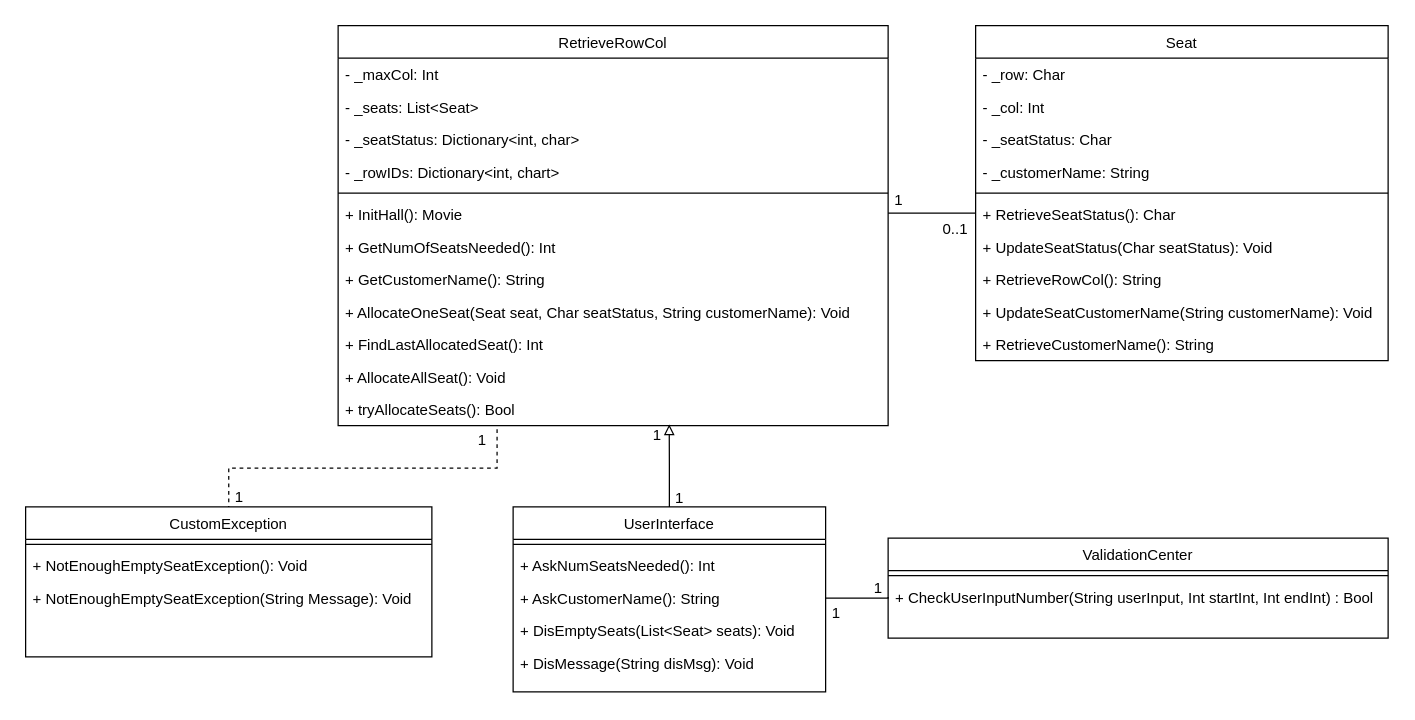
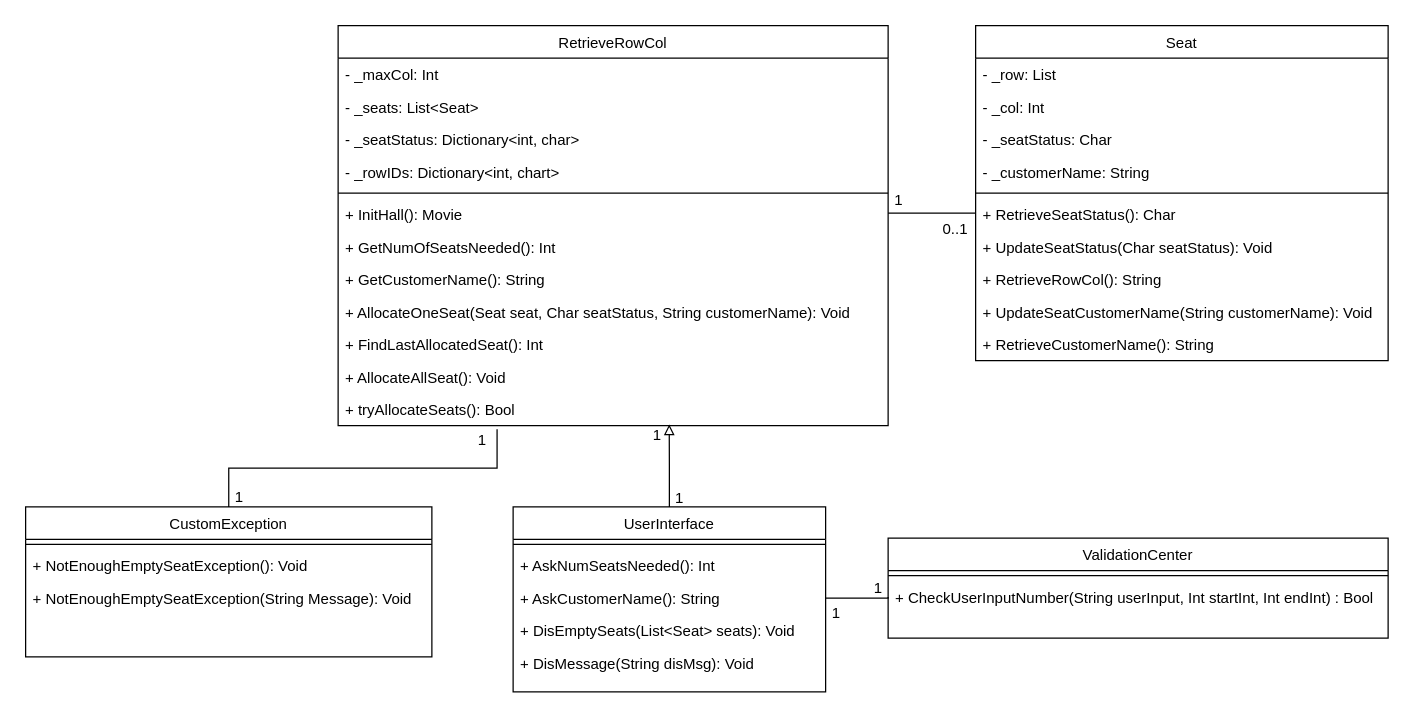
  <mxCell id="0" />
  <mxCell id="1" parent="0" />
  <mxCell id="2" value="Seat" style="swimlane;fontStyle=0;align=center;verticalAlign=top;childLayout=stackLayout;horizontal=1;startSize=26;horizontalStack=0;resizeParent=1;resizeLast=0;collapsible=1;marginBottom=0;rounded=0;shadow=0;strokeWidth=1;" parent="1" vertex="1"><mxGeometry x="780" y="20" width="330" height="268" as="geometry"><mxRectangle x="230" y="140" width="160" height="26" as="alternateBounds" /></mxGeometry></mxCell>
- <mxCell id="3" value="- _row: Char" style="text;align=left;verticalAlign=top;spacingLeft=4;spacingRight=4;overflow=hidden;rotatable=0;points=[[0,0.5],[1,0.5]];portConstraint=eastwest;" parent="2" vertex="1"><mxGeometry y="26" width="330" height="26" as="geometry" /></mxCell>
+ <mxCell id="3" value="- _row: List" style="text;align=left;verticalAlign=top;spacingLeft=4;spacingRight=4;overflow=hidden;rotatable=0;points=[[0,0.5],[1,0.5]];portConstraint=eastwest;" parent="2" vertex="1"><mxGeometry y="26" width="330" height="26" as="geometry" /></mxCell>
  <mxCell id="4" value="- _col: Int" style="text;align=left;verticalAlign=top;spacingLeft=4;spacingRight=4;overflow=hidden;rotatable=0;points=[[0,0.5],[1,0.5]];portConstraint=eastwest;rounded=0;shadow=0;html=0;" parent="2" vertex="1"><mxGeometry y="52" width="330" height="26" as="geometry" /></mxCell>
  <mxCell id="5" value="- _seatStatus: Char" style="text;align=left;verticalAlign=top;spacingLeft=4;spacingRight=4;overflow=hidden;rotatable=0;points=[[0,0.5],[1,0.5]];portConstraint=eastwest;rounded=0;shadow=0;html=0;" vertex="1" parent="2"><mxGeometry y="78" width="330" height="26" as="geometry" /></mxCell>
  <mxCell id="6" value="- _customerName: String" style="text;align=left;verticalAlign=top;spacingLeft=4;spacingRight=4;overflow=hidden;rotatable=0;points=[[0,0.5],[1,0.5]];portConstraint=eastwest;rounded=0;shadow=0;html=0;" parent="2" vertex="1"><mxGeometry y="104" width="330" height="26" as="geometry" /></mxCell>
  <mxCell id="7" value="" style="line;html=1;strokeWidth=1;align=left;verticalAlign=middle;spacingTop=-1;spacingLeft=3;spacingRight=3;rotatable=0;labelPosition=right;points=[];portConstraint=eastwest;" parent="2" vertex="1"><mxGeometry y="130" width="330" height="8" as="geometry" /></mxCell>
  <mxCell id="8" value="+ RetrieveSeatStatus(): Char" style="text;align=left;verticalAlign=top;spacingLeft=4;spacingRight=4;overflow=hidden;rotatable=0;points=[[0,0.5],[1,0.5]];portConstraint=eastwest;" parent="2" vertex="1"><mxGeometry y="138" width="330" height="26" as="geometry" /></mxCell>
  <mxCell id="9" value="+ UpdateSeatStatus(Char seatStatus): Void" style="text;align=left;verticalAlign=top;spacingLeft=4;spacingRight=4;overflow=hidden;rotatable=0;points=[[0,0.5],[1,0.5]];portConstraint=eastwest;" parent="2" vertex="1"><mxGeometry y="164" width="330" height="26" as="geometry" /></mxCell>
  <mxCell id="10" value="+ RetrieveRowCol(): String" style="text;align=left;verticalAlign=top;spacingLeft=4;spacingRight=4;overflow=hidden;rotatable=0;points=[[0,0.5],[1,0.5]];portConstraint=eastwest;" parent="2" vertex="1"><mxGeometry y="190" width="330" height="26" as="geometry" /></mxCell>
  <mxCell id="11" value="+ UpdateSeatCustomerName(String customerName): Void" style="text;align=left;verticalAlign=top;spacingLeft=4;spacingRight=4;overflow=hidden;rotatable=0;points=[[0,0.5],[1,0.5]];portConstraint=eastwest;" vertex="1" parent="2"><mxGeometry y="216" width="330" height="26" as="geometry" /></mxCell>
  <mxCell id="12" value="+ RetrieveCustomerName(): String" style="text;align=left;verticalAlign=top;spacingLeft=4;spacingRight=4;overflow=hidden;rotatable=0;points=[[0,0.5],[1,0.5]];portConstraint=eastwest;" vertex="1" parent="2"><mxGeometry y="242" width="330" height="26" as="geometry" /></mxCell>
  <mxCell id="13" value="RetrieveRowCol" style="swimlane;fontStyle=0;align=center;verticalAlign=top;childLayout=stackLayout;horizontal=1;startSize=26;horizontalStack=0;resizeParent=1;resizeLast=0;collapsible=1;marginBottom=0;rounded=0;shadow=0;strokeWidth=1;" parent="1" vertex="1"><mxGeometry x="270" y="20" width="440" height="320" as="geometry"><mxRectangle x="550" y="140" width="160" height="26" as="alternateBounds" /></mxGeometry></mxCell>
  <mxCell id="14" value="- _maxCol: Int" style="text;align=left;verticalAlign=top;spacingLeft=4;spacingRight=4;overflow=hidden;rotatable=0;points=[[0,0.5],[1,0.5]];portConstraint=eastwest;" parent="13" vertex="1"><mxGeometry y="26" width="440" height="26" as="geometry" /></mxCell>
  <mxCell id="15" value="- _seats: List&lt;Seat&gt;" style="text;align=left;verticalAlign=top;spacingLeft=4;spacingRight=4;overflow=hidden;rotatable=0;points=[[0,0.5],[1,0.5]];portConstraint=eastwest;" parent="13" vertex="1"><mxGeometry y="52" width="440" height="26" as="geometry" /></mxCell>
  <mxCell id="16" value="- _seatStatus: Dictionary&lt;int, char&gt;" style="text;align=left;verticalAlign=top;spacingLeft=4;spacingRight=4;overflow=hidden;rotatable=0;points=[[0,0.5],[1,0.5]];portConstraint=eastwest;" parent="13" vertex="1"><mxGeometry y="78" width="440" height="26" as="geometry" /></mxCell>
  <mxCell id="17" value="- _rowIDs: Dictionary&lt;int, chart&gt;" style="text;align=left;verticalAlign=top;spacingLeft=4;spacingRight=4;overflow=hidden;rotatable=0;points=[[0,0.5],[1,0.5]];portConstraint=eastwest;" parent="13" vertex="1"><mxGeometry y="104" width="440" height="26" as="geometry" /></mxCell>
  <mxCell id="18" value="" style="line;html=1;strokeWidth=1;align=left;verticalAlign=middle;spacingTop=-1;spacingLeft=3;spacingRight=3;rotatable=0;labelPosition=right;points=[];portConstraint=eastwest;" parent="13" vertex="1"><mxGeometry y="130" width="440" height="8" as="geometry" /></mxCell>
  <mxCell id="19" value="+ InitHall(): Movie" style="text;align=left;verticalAlign=top;spacingLeft=4;spacingRight=4;overflow=hidden;rotatable=0;points=[[0,0.5],[1,0.5]];portConstraint=eastwest;" parent="13" vertex="1"><mxGeometry y="138" width="440" height="26" as="geometry" /></mxCell>
  <mxCell id="20" value="+ GetNumOfSeatsNeeded(): Int" style="text;align=left;verticalAlign=top;spacingLeft=4;spacingRight=4;overflow=hidden;rotatable=0;points=[[0,0.5],[1,0.5]];portConstraint=eastwest;" vertex="1" parent="13"><mxGeometry y="164" width="440" height="26" as="geometry" /></mxCell>
  <mxCell id="21" value="+ GetCustomerName(): String" style="text;align=left;verticalAlign=top;spacingLeft=4;spacingRight=4;overflow=hidden;rotatable=0;points=[[0,0.5],[1,0.5]];portConstraint=eastwest;" parent="13" vertex="1"><mxGeometry y="190" width="440" height="26" as="geometry" /></mxCell>
  <mxCell id="22" value="+ AllocateOneSeat(Seat seat, Char seatStatus, String customerName): Void" style="text;align=left;verticalAlign=top;spacingLeft=4;spacingRight=4;overflow=hidden;rotatable=0;points=[[0,0.5],[1,0.5]];portConstraint=eastwest;" parent="13" vertex="1"><mxGeometry y="216" width="440" height="26" as="geometry" /></mxCell>
  <mxCell id="23" value="+ FindLastAllocatedSeat(): Int" style="text;align=left;verticalAlign=top;spacingLeft=4;spacingRight=4;overflow=hidden;rotatable=0;points=[[0,0.5],[1,0.5]];portConstraint=eastwest;" parent="13" vertex="1"><mxGeometry y="242" width="440" height="26" as="geometry" /></mxCell>
  <mxCell id="24" value="+ AllocateAllSeat(): Void" style="text;align=left;verticalAlign=top;spacingLeft=4;spacingRight=4;overflow=hidden;rotatable=0;points=[[0,0.5],[1,0.5]];portConstraint=eastwest;" vertex="1" parent="13"><mxGeometry y="268" width="440" height="26" as="geometry" /></mxCell>
  <mxCell id="25" value="+ tryAllocateSeats(): Bool" style="text;align=left;verticalAlign=top;spacingLeft=4;spacingRight=4;overflow=hidden;rotatable=0;points=[[0,0.5],[1,0.5]];portConstraint=eastwest;" parent="13" vertex="1"><mxGeometry y="294" width="440" height="26" as="geometry" /></mxCell>
  <mxCell id="26" value="" style="endArrow=none;shadow=0;strokeWidth=1;rounded=0;endFill=0;edgeStyle=elbowEdgeStyle;elbow=vertical;" parent="1" source="2" target="13" edge="1"><mxGeometry x="0.5" y="41" relative="1" as="geometry"><mxPoint x="370" y="92" as="sourcePoint" /><mxPoint x="530" y="92" as="targetPoint" /><mxPoint x="-40" y="32" as="offset" /><Array as="points"><mxPoint x="730" y="170" /></Array></mxGeometry></mxCell>
  <mxCell id="27" value="0..1" style="resizable=0;align=left;verticalAlign=bottom;labelBackgroundColor=none;fontSize=12;" parent="26" connectable="0" vertex="1"><mxGeometry x="-1" relative="1" as="geometry"><mxPoint x="-28" y="21" as="offset" /></mxGeometry></mxCell>
  <mxCell id="28" value="1" style="resizable=0;align=right;verticalAlign=bottom;labelBackgroundColor=none;fontSize=12;" parent="26" connectable="0" vertex="1"><mxGeometry x="1" relative="1" as="geometry"><mxPoint x="13" y="-2" as="offset" /></mxGeometry></mxCell>
  <mxCell id="29" value="UserInterface" style="swimlane;fontStyle=0;align=center;verticalAlign=top;childLayout=stackLayout;horizontal=1;startSize=26;horizontalStack=0;resizeParent=1;resizeLast=0;collapsible=1;marginBottom=0;rounded=0;shadow=0;strokeWidth=1;" parent="1" vertex="1"><mxGeometry x="410" y="405.01" width="250" height="148" as="geometry"><mxRectangle x="550" y="140" width="160" height="26" as="alternateBounds" /></mxGeometry></mxCell>
  <mxCell id="30" value="" style="line;html=1;strokeWidth=1;align=left;verticalAlign=middle;spacingTop=-1;spacingLeft=3;spacingRight=3;rotatable=0;labelPosition=right;points=[];portConstraint=eastwest;" parent="29" vertex="1"><mxGeometry y="26" width="250" height="8" as="geometry" /></mxCell>
  <mxCell id="31" value="+ AskNumSeatsNeeded(): Int" style="text;align=left;verticalAlign=top;spacingLeft=4;spacingRight=4;overflow=hidden;rotatable=0;points=[[0,0.5],[1,0.5]];portConstraint=eastwest;" vertex="1" parent="29"><mxGeometry y="34" width="250" height="26" as="geometry" /></mxCell>
  <mxCell id="32" value="+ AskCustomerName(): String" style="text;align=left;verticalAlign=top;spacingLeft=4;spacingRight=4;overflow=hidden;rotatable=0;points=[[0,0.5],[1,0.5]];portConstraint=eastwest;" parent="29" vertex="1"><mxGeometry y="60" width="250" height="26" as="geometry" /></mxCell>
  <mxCell id="33" value="+ DisEmptySeats(List&lt;Seat&gt; seats): Void" style="text;align=left;verticalAlign=top;spacingLeft=4;spacingRight=4;overflow=hidden;rotatable=0;points=[[0,0.5],[1,0.5]];portConstraint=eastwest;" parent="29" vertex="1"><mxGeometry y="86" width="250" height="26" as="geometry" /></mxCell>
  <mxCell id="34" value="+ DisMessage(String disMsg): Void" style="text;align=left;verticalAlign=top;spacingLeft=4;spacingRight=4;overflow=hidden;rotatable=0;points=[[0,0.5],[1,0.5]];portConstraint=eastwest;" parent="29" vertex="1"><mxGeometry y="112" width="250" height="26" as="geometry" /></mxCell>
  <mxCell id="35" value="" style="endArrow=block;shadow=0;strokeWidth=1;rounded=0;endFill=0;edgeStyle=elbowEdgeStyle;elbow=vertical;exitX=0.5;exitY=0;exitDx=0;exitDy=0;entryX=0.602;entryY=0.962;entryDx=0;entryDy=0;entryPerimeter=0;" parent="1" source="29" target="25" edge="1"><mxGeometry x="0.5" y="41" relative="1" as="geometry"><mxPoint x="740" y="173.01" as="sourcePoint" /><mxPoint x="853.96" y="379.998" as="targetPoint" /><mxPoint x="-40" y="32" as="offset" /></mxGeometry></mxCell>
  <mxCell id="36" value="1" style="resizable=0;align=left;verticalAlign=bottom;labelBackgroundColor=none;fontSize=12;" parent="35" connectable="0" vertex="1"><mxGeometry x="-1" relative="1" as="geometry"><mxPoint x="3" y="1" as="offset" /></mxGeometry></mxCell>
  <mxCell id="37" value="1" style="resizable=0;align=right;verticalAlign=bottom;labelBackgroundColor=none;fontSize=12;" parent="35" connectable="0" vertex="1"><mxGeometry x="1" relative="1" as="geometry"><mxPoint x="-5" y="17" as="offset" /></mxGeometry></mxCell>
  <mxCell id="38" value="CustomException" style="swimlane;fontStyle=0;align=center;verticalAlign=top;childLayout=stackLayout;horizontal=1;startSize=26;horizontalStack=0;resizeParent=1;resizeLast=0;collapsible=1;marginBottom=0;rounded=0;shadow=0;strokeWidth=1;" parent="1" vertex="1"><mxGeometry x="20" y="405.01" width="325" height="120" as="geometry"><mxRectangle x="550" y="140" width="160" height="26" as="alternateBounds" /></mxGeometry></mxCell>
  <mxCell id="39" value="" style="line;html=1;strokeWidth=1;align=left;verticalAlign=middle;spacingTop=-1;spacingLeft=3;spacingRight=3;rotatable=0;labelPosition=right;points=[];portConstraint=eastwest;" parent="38" vertex="1"><mxGeometry y="26" width="325" height="8" as="geometry" /></mxCell>
  <mxCell id="40" value="+ NotEnoughEmptySeatException(): Void" style="text;align=left;verticalAlign=top;spacingLeft=4;spacingRight=4;overflow=hidden;rotatable=0;points=[[0,0.5],[1,0.5]];portConstraint=eastwest;" parent="38" vertex="1"><mxGeometry y="34" width="325" height="26" as="geometry" /></mxCell>
  <mxCell id="41" value="+ NotEnoughEmptySeatException(String Message): Void" style="text;align=left;verticalAlign=top;spacingLeft=4;spacingRight=4;overflow=hidden;rotatable=0;points=[[0,0.5],[1,0.5]];portConstraint=eastwest;" parent="38" vertex="1"><mxGeometry y="60" width="325" height="26" as="geometry" /></mxCell>
- <mxCell id="42" value="" style="endArrow=none;shadow=0;strokeWidth=1;rounded=0;endFill=0;edgeStyle=elbowEdgeStyle;elbow=vertical;exitX=0.289;exitY=1.115;exitDx=0;exitDy=0;entryX=0.5;entryY=0;entryDx=0;entryDy=0;exitPerimeter=0;dashed=1;" parent="1" source="25" target="38" edge="1"><mxGeometry x="0.5" y="41" relative="1" as="geometry"><mxPoint x="309" y="230" as="sourcePoint" /><mxPoint x="309" y="180" as="targetPoint" /><mxPoint x="-40" y="32" as="offset" /></mxGeometry></mxCell>
+ <mxCell id="42" value="" style="endArrow=none;shadow=0;strokeWidth=1;rounded=0;endFill=0;edgeStyle=elbowEdgeStyle;elbow=vertical;exitX=0.289;exitY=1.115;exitDx=0;exitDy=0;entryX=0.5;entryY=0;entryDx=0;entryDy=0;exitPerimeter=0;" parent="1" source="25" target="38" edge="1"><mxGeometry x="0.5" y="41" relative="1" as="geometry"><mxPoint x="309" y="230" as="sourcePoint" /><mxPoint x="309" y="180" as="targetPoint" /><mxPoint x="-40" y="32" as="offset" /></mxGeometry></mxCell>
  <mxCell id="43" value="1" style="resizable=0;align=left;verticalAlign=bottom;labelBackgroundColor=none;fontSize=12;" parent="42" connectable="0" vertex="1"><mxGeometry x="-1" relative="1" as="geometry"><mxPoint x="-17" y="17" as="offset" /></mxGeometry></mxCell>
  <mxCell id="44" value="1" style="resizable=0;align=right;verticalAlign=bottom;labelBackgroundColor=none;fontSize=12;" parent="42" connectable="0" vertex="1"><mxGeometry x="1" relative="1" as="geometry"><mxPoint x="13" as="offset" /></mxGeometry></mxCell>
  <mxCell id="45" value="ValidationCenter" style="swimlane;fontStyle=0;align=center;verticalAlign=top;childLayout=stackLayout;horizontal=1;startSize=26;horizontalStack=0;resizeParent=1;resizeLast=0;collapsible=1;marginBottom=0;rounded=0;shadow=0;strokeWidth=1;" vertex="1" parent="1"><mxGeometry x="710" y="430" width="400" height="80" as="geometry"><mxRectangle x="550" y="140" width="160" height="26" as="alternateBounds" /></mxGeometry></mxCell>
  <mxCell id="46" value="" style="line;html=1;strokeWidth=1;align=left;verticalAlign=middle;spacingTop=-1;spacingLeft=3;spacingRight=3;rotatable=0;labelPosition=right;points=[];portConstraint=eastwest;" vertex="1" parent="45"><mxGeometry y="26" width="400" height="8" as="geometry" /></mxCell>
  <mxCell id="47" value="+ CheckUserInputNumber(String userInput, Int startInt, Int endInt) : Bool" style="text;align=left;verticalAlign=top;spacingLeft=4;spacingRight=4;overflow=hidden;rotatable=0;points=[[0,0.5],[1,0.5]];portConstraint=eastwest;" vertex="1" parent="45"><mxGeometry y="34" width="400" height="26" as="geometry" /></mxCell>
  <mxCell id="48" value="" style="endArrow=none;shadow=0;strokeWidth=1;rounded=0;endFill=0;edgeStyle=elbowEdgeStyle;elbow=vertical;exitX=0;exitY=0.5;exitDx=0;exitDy=0;entryX=1;entryY=0.5;entryDx=0;entryDy=0;" edge="1" parent="1" source="47" target="32"><mxGeometry x="0.5" y="41" relative="1" as="geometry"><mxPoint x="545" y="415.01" as="sourcePoint" /><mxPoint x="515.84" y="354.004" as="targetPoint" /><mxPoint x="-40" y="32" as="offset" /></mxGeometry></mxCell>
  <mxCell id="49" value="1" style="resizable=0;align=left;verticalAlign=bottom;labelBackgroundColor=none;fontSize=12;" connectable="0" vertex="1" parent="48"><mxGeometry x="-1" relative="1" as="geometry"><mxPoint x="-13" y="1" as="offset" /></mxGeometry></mxCell>
  <mxCell id="50" value="1" style="resizable=0;align=right;verticalAlign=bottom;labelBackgroundColor=none;fontSize=12;direction=south;" connectable="0" vertex="1" parent="48"><mxGeometry x="1" relative="1" as="geometry"><mxPoint x="13" y="20" as="offset" /></mxGeometry></mxCell>
